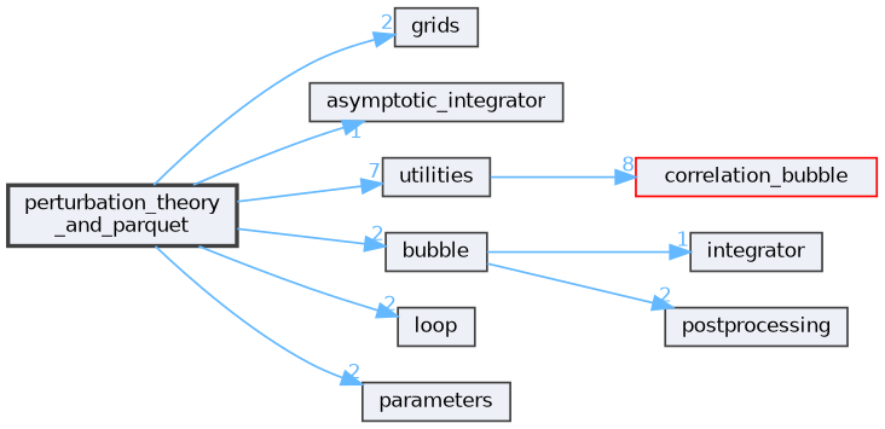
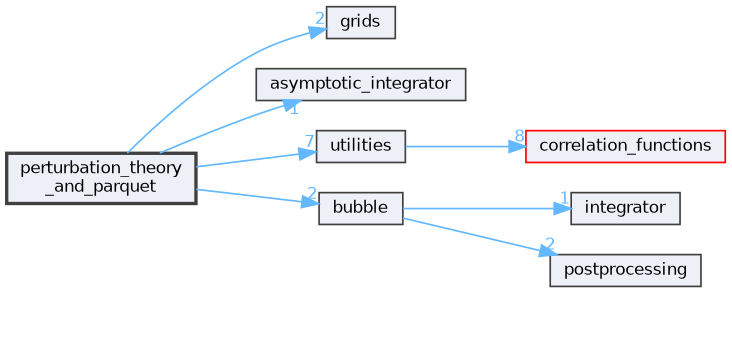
  digraph {
    compound=true
    rankdir=LR
    node [color=grey25 fillcolor="#edf0f7" fontname=Helvetica fontsize=10 shape=box style=filled]
    edge [color=steelblue1 fontcolor=steelblue1 fontname=Helvetica fontsize=10 headlabel=2 labeldistance=1.5 labelfontname=Helvetica labelfontsize=10]
    n1 [height=0.2 label="perturbation_theory\l_and_parquet" style="filled,bold" width=0.4]
    n2 [height=0.2 label=grids width=0.4]
    n3 [height=0.2 label=asymptotic_integrator width=0.4]
    n4 [height=0.2 label=utilities width=0.4]
    n5 [height=0.2 label=bubble width=0.4]
-   n6 [height=0.2 label=loop width=0.4]
-   n7 [height=0.2 label=parameters width=0.4]
    n8 [height=0.2 label=integrator width=0.4]
    n9 [height=0.2 label=postprocessing width=0.4]
-   n10 [color=red height=0.2 label=correlation_bubble width=0.4]
+   n10 [color=red height=0.2 label=correlation_functions width=0.4]
    n1 -> n2
    n1 -> n3 [headlabel=1]
    n1 -> n4 [headlabel=7]
    n1 -> n5
-   n1 -> n6
-   n1 -> n7
    n4 -> n10 [headlabel=8]
    n5 -> n8 [headlabel=1]
    n5 -> n9
  }
